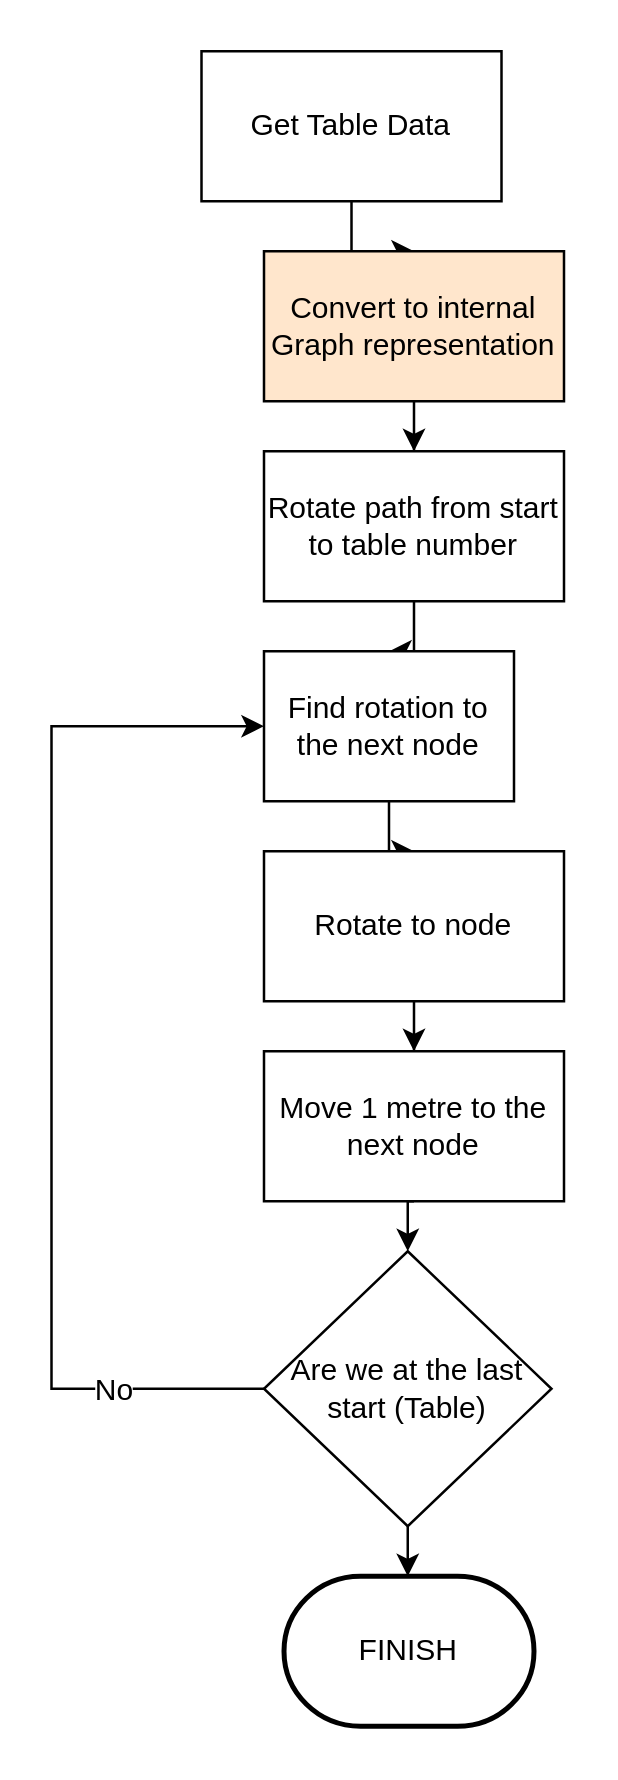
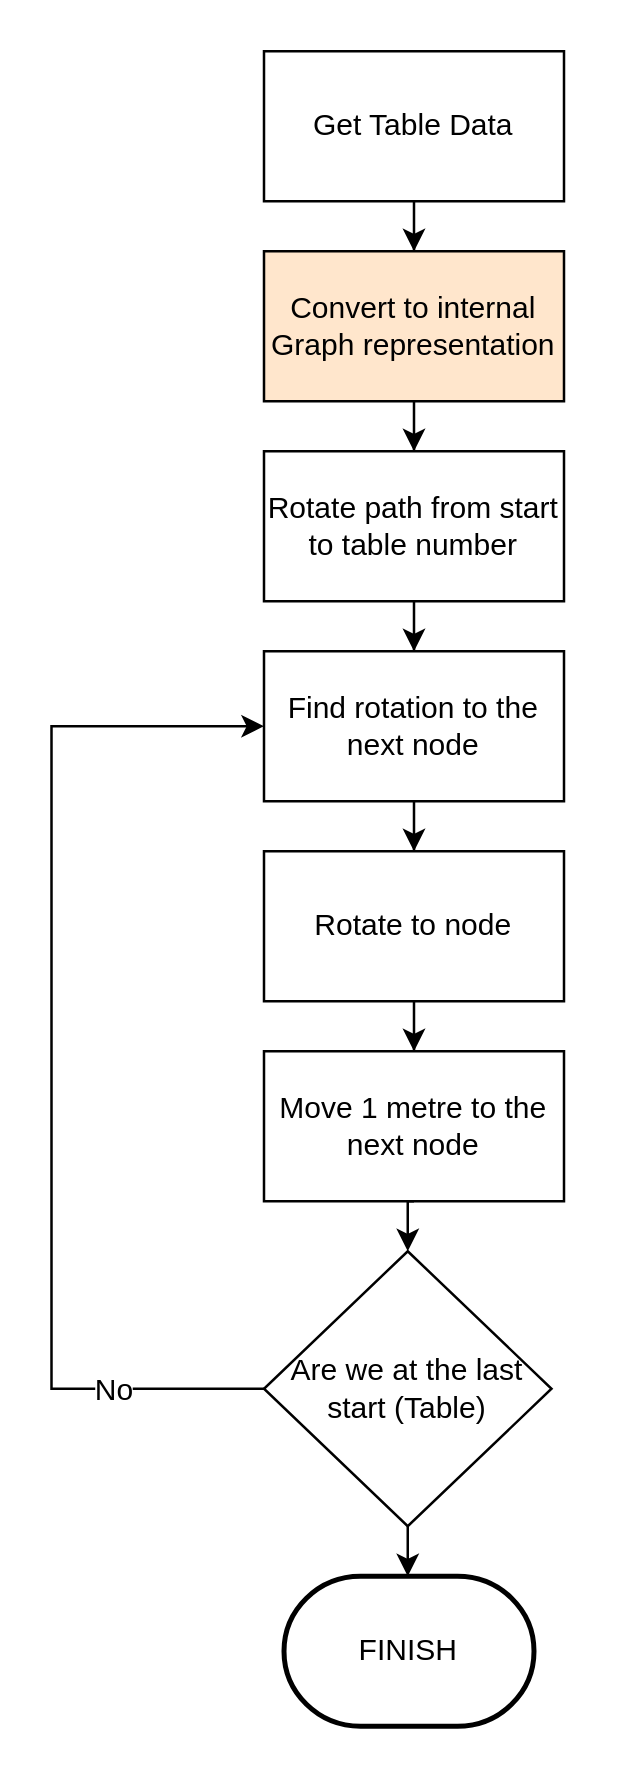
  <mxCell id="0" />
  <mxCell id="1" parent="0" />
  <mxCell id="2" style="edgeStyle=orthogonalEdgeStyle;rounded=0;orthogonalLoop=1;jettySize=auto;html=1;exitX=0.5;exitY=1;exitDx=0;exitDy=0;" edge="1" parent="1" source="3" target="5"><mxGeometry relative="1" as="geometry" /></mxCell>
- <mxCell id="3" value="Get Table Data" style="rounded=0;whiteSpace=wrap;html=1;" vertex="1" parent="1"><mxGeometry x="80" y="20" width="120" height="60" as="geometry" /></mxCell>
+ <mxCell id="3" value="Get Table Data" style="rounded=0;whiteSpace=wrap;html=1;" vertex="1" parent="1"><mxGeometry x="105" y="20" width="120" height="60" as="geometry" /></mxCell>
  <mxCell id="4" style="edgeStyle=orthogonalEdgeStyle;rounded=0;orthogonalLoop=1;jettySize=auto;html=1;exitX=0.5;exitY=1;exitDx=0;exitDy=0;" edge="1" parent="1" source="5" target="7"><mxGeometry relative="1" as="geometry" /></mxCell>
  <mxCell id="5" value="Convert to internal Graph representation" style="rounded=0;whiteSpace=wrap;html=1;fillColor=#ffe6cc;" vertex="1" parent="1"><mxGeometry x="105" y="100" width="120" height="60" as="geometry" /></mxCell>
  <mxCell id="6" style="edgeStyle=orthogonalEdgeStyle;rounded=0;orthogonalLoop=1;jettySize=auto;html=1;exitX=0.5;exitY=1;exitDx=0;exitDy=0;" edge="1" parent="1" source="7" target="9"><mxGeometry relative="1" as="geometry" /></mxCell>
  <mxCell id="7" value="Rotate path from start to table number " style="rounded=0;whiteSpace=wrap;html=1;" vertex="1" parent="1"><mxGeometry x="105" y="180" width="120" height="60" as="geometry" /></mxCell>
  <mxCell id="8" style="edgeStyle=orthogonalEdgeStyle;rounded=0;orthogonalLoop=1;jettySize=auto;html=1;exitX=0.5;exitY=1;exitDx=0;exitDy=0;" edge="1" parent="1" source="9" target="11"><mxGeometry relative="1" as="geometry" /></mxCell>
- <mxCell id="9" value="Find rotation to the next node" style="rounded=0;whiteSpace=wrap;html=1;" vertex="1" parent="1"><mxGeometry x="105" y="260" width="100" height="60" as="geometry" /></mxCell>
+ <mxCell id="9" value="Find rotation to the next node" style="rounded=0;whiteSpace=wrap;html=1;" vertex="1" parent="1"><mxGeometry x="105" y="260" width="120" height="60" as="geometry" /></mxCell>
  <mxCell id="10" style="edgeStyle=orthogonalEdgeStyle;rounded=0;orthogonalLoop=1;jettySize=auto;html=1;exitX=0.5;exitY=1;exitDx=0;exitDy=0;" edge="1" parent="1" source="11" target="13"><mxGeometry relative="1" as="geometry" /></mxCell>
  <mxCell id="11" value="Rotate to node" style="rounded=0;whiteSpace=wrap;html=1;" vertex="1" parent="1"><mxGeometry x="105" y="340" width="120" height="60" as="geometry" /></mxCell>
  <mxCell id="12" style="edgeStyle=orthogonalEdgeStyle;rounded=0;orthogonalLoop=1;jettySize=auto;html=1;exitX=0.5;exitY=1;exitDx=0;exitDy=0;entryX=0.5;entryY=0;entryDx=0;entryDy=0;" edge="1" parent="1" source="13" target="17"><mxGeometry relative="1" as="geometry" /></mxCell>
  <mxCell id="13" value="Move 1 metre to the next node" style="rounded=0;whiteSpace=wrap;html=1;" vertex="1" parent="1"><mxGeometry x="105" y="420" width="120" height="60" as="geometry" /></mxCell>
  <mxCell id="14" style="edgeStyle=orthogonalEdgeStyle;rounded=0;orthogonalLoop=1;jettySize=auto;html=1;exitX=0;exitY=0.5;exitDx=0;exitDy=0;entryX=0;entryY=0.5;entryDx=0;entryDy=0;" edge="1" parent="1" source="17" target="9"><mxGeometry relative="1" as="geometry"><Array as="points"><mxPoint x="20" y="555" /><mxPoint x="20" y="290" /></Array></mxGeometry></mxCell>
  <mxCell id="15" value="No" style="text;html=1;resizable=0;points=[];align=center;verticalAlign=middle;labelBackgroundColor=#ffffff;" vertex="1" connectable="0" parent="14"><mxGeometry x="-0.72" relative="1" as="geometry"><mxPoint as="offset" /></mxGeometry></mxCell>
  <mxCell id="16" style="edgeStyle=orthogonalEdgeStyle;rounded=0;orthogonalLoop=1;jettySize=auto;html=1;exitX=0.5;exitY=1;exitDx=0;exitDy=0;" edge="1" parent="1" source="17" target="18"><mxGeometry relative="1" as="geometry" /></mxCell>
  <mxCell id="17" value="Are we at the last start (Table)" style="rhombus;whiteSpace=wrap;html=1;" vertex="1" parent="1"><mxGeometry x="105" y="500" width="115" height="110" as="geometry" /></mxCell>
  <mxCell id="18" value="FINISH" style="strokeWidth=2;html=1;shape=mxgraph.flowchart.terminator;whiteSpace=wrap;" vertex="1" parent="1"><mxGeometry x="113" y="630" width="100" height="60" as="geometry" /></mxCell>
